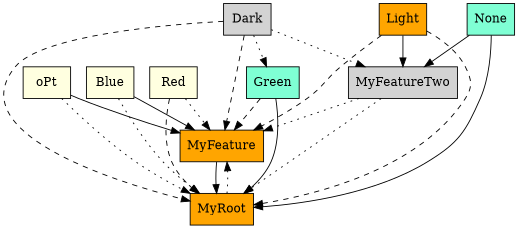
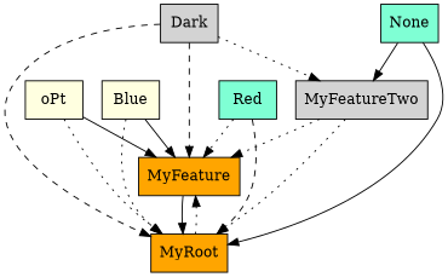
  digraph {
    rankdir=TB
    node [fillcolor=lightyellow shape=box style=filled]
    edge [arrowhead=normal style=dotted]
    n1 [label=oPt]
    n2 [fillcolor=orange label=MyFeature]
    n3 [fillcolor=orange label=MyRoot]
    n4 [label=Blue]
-   n5 [label=Red]
-   n6 [fillcolor=aquamarine label=Green]
+   n5 [fillcolor=aquamarine label=Red]
    n7 [fillcolor=lightgrey label=Dark]
    n8 [fillcolor=lightgrey label=MyFeatureTwo]
-   n9 [fillcolor=orange label=Light]
    n10 [fillcolor=aquamarine label=None]
    n1 -> n2 [style=solid]
    n1 -> n3
    n2 -> n3 [style=solid]
    n3 -> n2
    n4 -> n2 [style=solid]
    n4 -> n3
    n5 -> n2
    n5 -> n3 [style=dashed]
-   n6 -> n2 [style=dashed]
-   n6 -> n3 [style=solid]
    n7 -> n2 [style=dashed]
    n7 -> n3 [style=dashed]
-   n7 -> n6
    n7 -> n8
    n8 -> n2
    n8 -> n3
-   n9 -> n2 [style=dashed]
-   n9 -> n3 [style=dashed]
-   n9 -> n8 [style=solid]
    n10 -> n3 [style=solid]
    n10 -> n8 [style=solid]
  }
